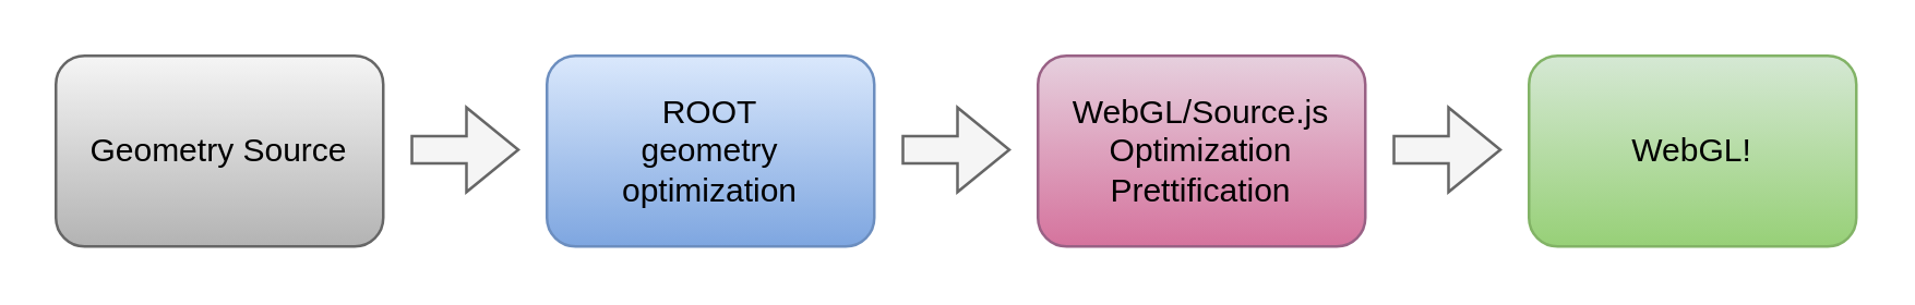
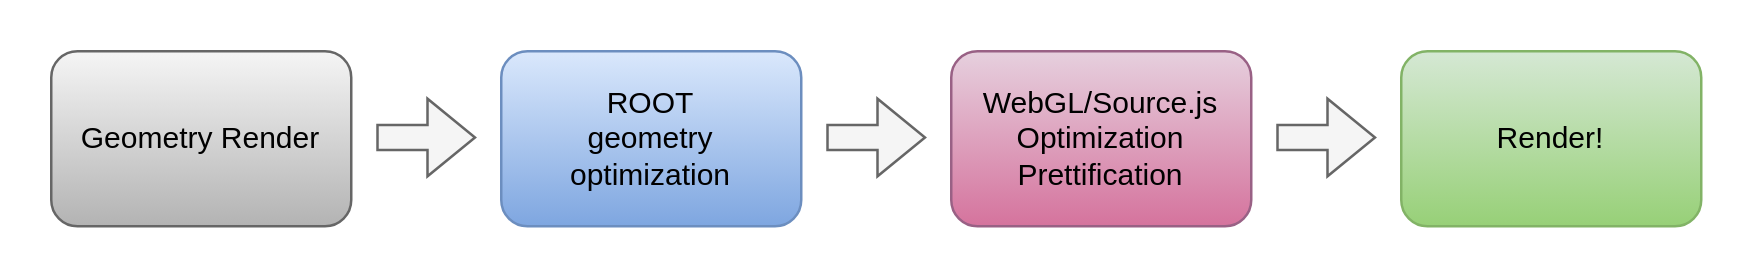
  <mxCell id="0" />
  <mxCell id="1" parent="0" />
- <mxCell id="2" value="Geometry Source" style="rounded=1;whiteSpace=wrap;html=1;fillColor=#f5f5f5;strokeColor=#666666;gradientColor=#b3b3b3;" vertex="1" parent="1"><mxGeometry width="120" height="70" as="geometry" x="20" y="20" /></mxCell>
+ <mxCell id="2" value="Geometry Render" style="rounded=1;whiteSpace=wrap;html=1;fillColor=#f5f5f5;strokeColor=#666666;gradientColor=#b3b3b3;" vertex="1" parent="1"><mxGeometry width="120" height="70" as="geometry" x="20" y="20" /></mxCell>
  <mxCell id="3" value="" style="shape=flexArrow;endArrow=classic;html=1;rounded=0;fillColor=#f5f5f5;strokeColor=#666666;" edge="1" parent="1"><mxGeometry width="50" height="50" relative="1" as="geometry"><mxPoint x="150" y="54.5" as="sourcePoint" /><mxPoint x="190" y="54.5" as="targetPoint" /></mxGeometry></mxCell>
  <mxCell id="4" value="ROOT &lt;br&gt;geometry &lt;br&gt;optimization" style="rounded=1;whiteSpace=wrap;html=1;fillColor=#dae8fc;strokeColor=#6c8ebf;gradientColor=#7ea6e0;" vertex="1" parent="1"><mxGeometry x="200" width="120" height="70" as="geometry" y="20" /></mxCell>
  <mxCell id="5" value="" style="shape=flexArrow;endArrow=classic;html=1;rounded=0;fillColor=#f5f5f5;strokeColor=#666666;" edge="1" parent="1"><mxGeometry width="50" height="50" relative="1" as="geometry"><mxPoint x="330" y="54.5" as="sourcePoint" /><mxPoint x="370" y="54.5" as="targetPoint" /></mxGeometry></mxCell>
  <mxCell id="6" value="" style="shape=flexArrow;endArrow=classic;html=1;rounded=0;fillColor=#f5f5f5;strokeColor=#666666;" edge="1" parent="1"><mxGeometry width="50" height="50" relative="1" as="geometry"><mxPoint x="510" y="54.5" as="sourcePoint" /><mxPoint x="550" y="54.5" as="targetPoint" /></mxGeometry></mxCell>
  <mxCell id="7" value="WebGL/Source.js&lt;br&gt;Optimization&lt;br&gt;Prettification" style="rounded=1;whiteSpace=wrap;html=1;fillColor=#e6d0de;strokeColor=#996185;gradientColor=#d5739d;" vertex="1" parent="1"><mxGeometry x="380" width="120" height="70" as="geometry" y="20" /></mxCell>
- <mxCell id="8" value="WebGL!" style="rounded=1;whiteSpace=wrap;html=1;fillColor=#d5e8d4;strokeColor=#82b366;gradientColor=#97d077;" vertex="1" parent="1"><mxGeometry x="560" width="120" height="70" as="geometry" y="20" /></mxCell>
+ <mxCell id="8" value="Render!" style="rounded=1;whiteSpace=wrap;html=1;fillColor=#d5e8d4;strokeColor=#82b366;gradientColor=#97d077;" vertex="1" parent="1"><mxGeometry x="560" width="120" height="70" as="geometry" y="20" /></mxCell>
